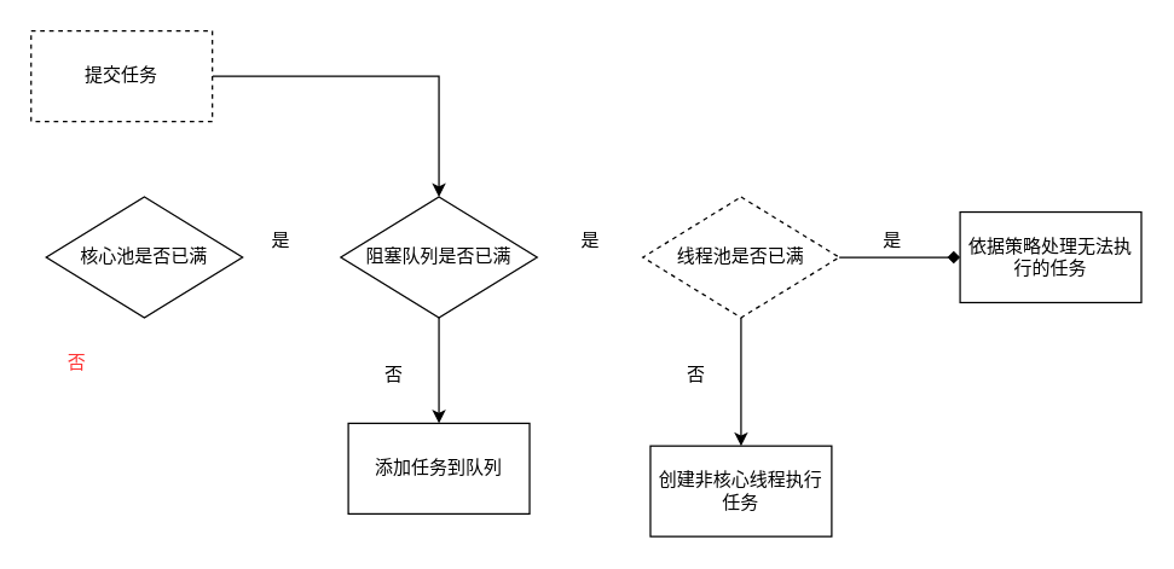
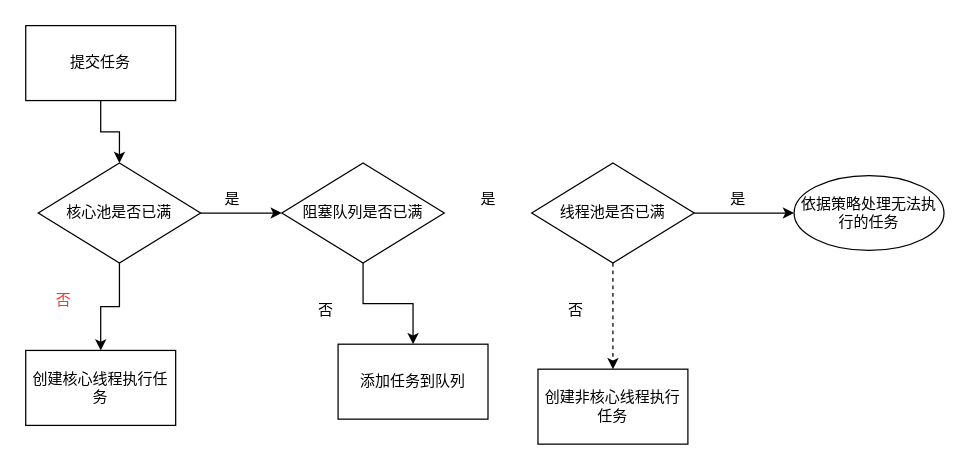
  <mxCell id="0" />
  <mxCell id="1" parent="0" />
- <mxCell id="2" style="edgeStyle=orthogonalEdgeStyle;rounded=0;orthogonalLoop=1;jettySize=auto;html=1;" edge="1" parent="1" source="3" target="10"><mxGeometry relative="1" as="geometry" /></mxCell>
- <mxCell id="3" value="提交任务" style="rounded=0;whiteSpace=wrap;html=1;dashed=1;" vertex="1" parent="1"><mxGeometry x="20" y="20" width="120" height="60" as="geometry" /></mxCell>
+ <mxCell id="2" style="edgeStyle=orthogonalEdgeStyle;rounded=0;orthogonalLoop=1;jettySize=auto;html=1;" edge="1" parent="1" source="3" target="6"><mxGeometry relative="1" as="geometry" /></mxCell>
+ <mxCell id="3" value="提交任务" style="rounded=0;whiteSpace=wrap;html=1;" vertex="1" parent="1"><mxGeometry x="20" y="20" width="120" height="60" as="geometry" /></mxCell>
+ <mxCell id="4" style="edgeStyle=orthogonalEdgeStyle;rounded=0;orthogonalLoop=1;jettySize=auto;html=1;exitX=0.5;exitY=1;exitDx=0;exitDy=0;entryX=0.5;entryY=0;entryDx=0;entryDy=0;" edge="1" parent="1" source="6" target="7"><mxGeometry relative="1" as="geometry" /></mxCell>
+ <mxCell id="5" style="edgeStyle=orthogonalEdgeStyle;rounded=0;orthogonalLoop=1;jettySize=auto;html=1;exitX=1;exitY=0.5;exitDx=0;exitDy=0;" edge="1" parent="1" source="6" target="10"><mxGeometry relative="1" as="geometry" /></mxCell>
  <mxCell id="6" value="核心池是否已满" style="rhombus;whiteSpace=wrap;html=1;" vertex="1" parent="1"><mxGeometry x="30" y="130" width="130" height="80" as="geometry" /></mxCell>
+ <mxCell id="7" value="创建核心线程执行任务" style="rounded=0;whiteSpace=wrap;html=1;" vertex="1" parent="1"><mxGeometry x="20" y="280" width="120" height="60" as="geometry" /></mxCell>
  <mxCell id="8" value="&lt;font color=&quot;#ff3333&quot;&gt;否&lt;/font&gt;" style="text;html=1;align=center;verticalAlign=middle;resizable=0;points=[];autosize=1;" vertex="1" parent="1"><mxGeometry x="35" y="230" width="30" height="20" as="geometry" /></mxCell>
  <mxCell id="9" style="edgeStyle=orthogonalEdgeStyle;rounded=0;orthogonalLoop=1;jettySize=auto;html=1;exitX=0.5;exitY=1;exitDx=0;exitDy=0;entryX=0.5;entryY=0;entryDx=0;entryDy=0;" edge="1" parent="1" source="10" target="12"><mxGeometry relative="1" as="geometry" /></mxCell>
  <mxCell id="10" value="阻塞队列是否已满" style="rhombus;whiteSpace=wrap;html=1;" vertex="1" parent="1"><mxGeometry x="225" y="130" width="130" height="80" as="geometry" /></mxCell>
  <mxCell id="11" value="是" style="text;html=1;align=center;verticalAlign=middle;resizable=0;points=[];autosize=1;" vertex="1" parent="1"><mxGeometry x="170" y="149" width="30" height="20" as="geometry" /></mxCell>
- <mxCell id="12" value="添加任务到队列" style="rounded=0;whiteSpace=wrap;html=1;" vertex="1" parent="1"><mxGeometry x="230" y="280" width="120" height="60" as="geometry" /></mxCell>
+ <mxCell id="12" value="添加任务到队列" style="rounded=0;whiteSpace=wrap;html=1;" vertex="1" parent="1"><mxGeometry x="270" y="275" width="120" height="60" as="geometry" /></mxCell>
  <mxCell id="13" value="否" style="text;html=1;align=center;verticalAlign=middle;resizable=0;points=[];autosize=1;" vertex="1" parent="1"><mxGeometry x="245" y="238" width="30" height="20" as="geometry" /></mxCell>
- <mxCell id="14" style="edgeStyle=orthogonalEdgeStyle;rounded=0;orthogonalLoop=1;jettySize=auto;html=1;exitX=1;exitY=0.5;exitDx=0;exitDy=0;endArrow=diamond;" edge="1" parent="1" source="16" target="17"><mxGeometry relative="1" as="geometry" /></mxCell>
- <mxCell id="15" style="edgeStyle=orthogonalEdgeStyle;rounded=0;orthogonalLoop=1;jettySize=auto;html=1;exitX=0.5;exitY=1;exitDx=0;exitDy=0;entryX=0.5;entryY=0;entryDx=0;entryDy=0;" edge="1" parent="1" source="16" target="18"><mxGeometry relative="1" as="geometry" /></mxCell>
- <mxCell id="16" value="线程池是否已满" style="rhombus;whiteSpace=wrap;html=1;dashed=1;" vertex="1" parent="1"><mxGeometry x="425" y="130" width="130" height="80" as="geometry" /></mxCell>
- <mxCell id="17" value="依据策略处理无法执行的任务" style="rounded=0;whiteSpace=wrap;html=1;" vertex="1" parent="1"><mxGeometry x="635" y="140" width="120" height="60" as="geometry" /></mxCell>
+ <mxCell id="14" style="edgeStyle=orthogonalEdgeStyle;rounded=0;orthogonalLoop=1;jettySize=auto;html=1;exitX=1;exitY=0.5;exitDx=0;exitDy=0;" edge="1" parent="1" source="16" target="17"><mxGeometry relative="1" as="geometry" /></mxCell>
+ <mxCell id="15" style="edgeStyle=orthogonalEdgeStyle;rounded=0;orthogonalLoop=1;jettySize=auto;html=1;exitX=0.5;exitY=1;exitDx=0;exitDy=0;entryX=0.5;entryY=0;entryDx=0;entryDy=0;dashed=1;" edge="1" parent="1" source="16" target="18"><mxGeometry relative="1" as="geometry" /></mxCell>
+ <mxCell id="16" value="线程池是否已满" style="rhombus;whiteSpace=wrap;html=1;" vertex="1" parent="1"><mxGeometry x="425" y="130" width="130" height="80" as="geometry" /></mxCell>
+ <mxCell id="17" value="依据策略处理无法执行的任务" style="ellipse;whiteSpace=wrap;html=1;" vertex="1" parent="1"><mxGeometry x="635" y="140" width="120" height="60" as="geometry" /></mxCell>
  <mxCell id="18" value="创建非核心线程执行任务" style="rounded=0;whiteSpace=wrap;html=1;" vertex="1" parent="1"><mxGeometry x="430" y="295" width="120" height="60" as="geometry" /></mxCell>
  <mxCell id="19" value="否" style="text;html=1;align=center;verticalAlign=middle;resizable=0;points=[];autosize=1;" vertex="1" parent="1"><mxGeometry x="445" y="238" width="30" height="20" as="geometry" /></mxCell>
  <mxCell id="20" value="是" style="text;html=1;align=center;verticalAlign=middle;resizable=0;points=[];autosize=1;" vertex="1" parent="1"><mxGeometry x="375" y="149" width="30" height="20" as="geometry" /></mxCell>
  <mxCell id="21" value="是" style="text;html=1;align=center;verticalAlign=middle;resizable=0;points=[];autosize=1;" vertex="1" parent="1"><mxGeometry x="575" y="149" width="30" height="20" as="geometry" /></mxCell>
